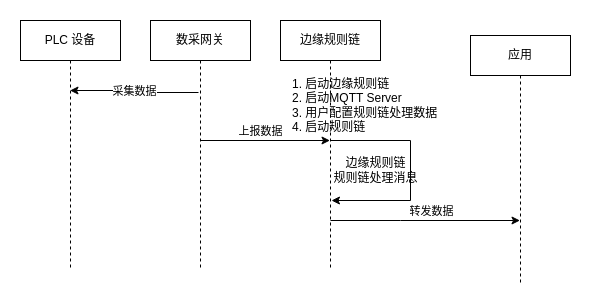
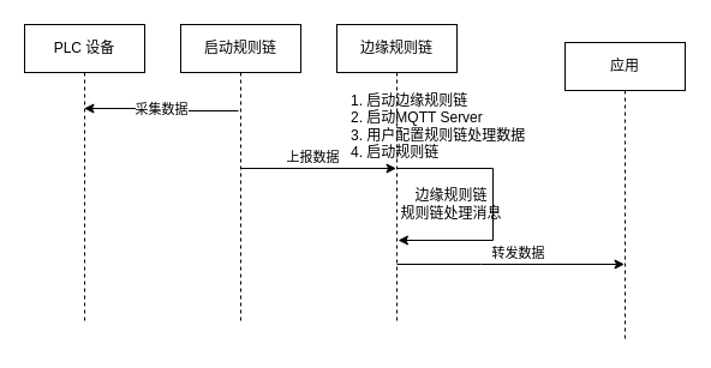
  <mxCell id="0" />
  <mxCell id="1" parent="0" />
  <mxCell id="2" value="PLC 设备" style="shape=umlLifeline;perimeter=lifelinePerimeter;whiteSpace=wrap;html=1;container=1;dropTarget=0;collapsible=0;recursiveResize=0;outlineConnect=0;portConstraint=eastwest;newEdgeStyle={&quot;edgeStyle&quot;:&quot;elbowEdgeStyle&quot;,&quot;elbow&quot;:&quot;vertical&quot;,&quot;curved&quot;:0,&quot;rounded&quot;:0};" vertex="1" parent="1"><mxGeometry x="20" y="20" width="100" height="250" as="geometry" /></mxCell>
  <mxCell id="3" value="采集数据" style="edgeStyle=elbowEdgeStyle;rounded=0;orthogonalLoop=1;jettySize=auto;html=1;elbow=horizontal;curved=0;exitX=0.48;exitY=0.288;exitDx=0;exitDy=0;exitPerimeter=0;" edge="1" parent="1" source="6"><mxGeometry relative="1" as="geometry"><mxPoint x="199.5" y="160" as="sourcePoint" /><mxPoint x="69.5" y="90" as="targetPoint" /></mxGeometry></mxCell>
  <mxCell id="4" style="edgeStyle=elbowEdgeStyle;rounded=0;orthogonalLoop=1;jettySize=auto;html=1;elbow=vertical;curved=0;" edge="1" parent="1"><mxGeometry relative="1" as="geometry"><mxPoint x="199.5" y="140" as="sourcePoint" /><mxPoint x="329.5" y="140" as="targetPoint" /></mxGeometry></mxCell>
  <mxCell id="5" value="上报数据" style="edgeLabel;html=1;align=center;verticalAlign=middle;resizable=0;points=[];" vertex="1" connectable="0" parent="4"><mxGeometry x="0.315" y="2" relative="1" as="geometry"><mxPoint x="-25" y="-8" as="offset" /></mxGeometry></mxCell>
- <mxCell id="6" value="数采网关" style="shape=umlLifeline;perimeter=lifelinePerimeter;whiteSpace=wrap;html=1;container=1;dropTarget=0;collapsible=0;recursiveResize=0;outlineConnect=0;portConstraint=eastwest;newEdgeStyle={&quot;edgeStyle&quot;:&quot;elbowEdgeStyle&quot;,&quot;elbow&quot;:&quot;vertical&quot;,&quot;curved&quot;:0,&quot;rounded&quot;:0};" vertex="1" parent="1"><mxGeometry x="150" y="20" width="100" height="250" as="geometry" /></mxCell>
+ <mxCell id="6" value="启动规则链" style="shape=umlLifeline;perimeter=lifelinePerimeter;whiteSpace=wrap;html=1;container=1;dropTarget=0;collapsible=0;recursiveResize=0;outlineConnect=0;portConstraint=eastwest;newEdgeStyle={&quot;edgeStyle&quot;:&quot;elbowEdgeStyle&quot;,&quot;elbow&quot;:&quot;vertical&quot;,&quot;curved&quot;:0,&quot;rounded&quot;:0};" vertex="1" parent="1"><mxGeometry x="150" y="20" width="100" height="250" as="geometry" /></mxCell>
  <mxCell id="7" value="边缘规则链" style="shape=umlLifeline;perimeter=lifelinePerimeter;whiteSpace=wrap;html=1;container=1;dropTarget=0;collapsible=0;recursiveResize=0;outlineConnect=0;portConstraint=eastwest;newEdgeStyle={&quot;edgeStyle&quot;:&quot;elbowEdgeStyle&quot;,&quot;elbow&quot;:&quot;vertical&quot;,&quot;curved&quot;:0,&quot;rounded&quot;:0};" vertex="1" parent="1"><mxGeometry x="280" y="20" width="100" height="250" as="geometry" /></mxCell>
  <mxCell id="8" value="1. 启动边缘规则链&lt;div&gt;2. 启动MQTT Server&lt;/div&gt;&lt;div&gt;&lt;span style=&quot;background-color: initial;&quot;&gt;3. 用户配置规则链处理数据&lt;/span&gt;&lt;/div&gt;&lt;div&gt;&lt;span style=&quot;background-color: initial;&quot;&gt;4. 启动规则链&lt;/span&gt;&lt;/div&gt;" style="text;html=1;align=left;verticalAlign=middle;resizable=0;points=[];autosize=1;strokeColor=none;fillColor=none;" vertex="1" parent="1"><mxGeometry x="290" y="70" width="170" height="70" as="geometry" /></mxCell>
  <mxCell id="9" style="edgeStyle=orthogonalEdgeStyle;rounded=0;orthogonalLoop=1;jettySize=auto;html=1;" edge="1" parent="1"><mxGeometry relative="1" as="geometry"><mxPoint x="331" y="200" as="targetPoint" /><mxPoint x="330" y="140" as="sourcePoint" /><Array as="points"><mxPoint x="410" y="140" /><mxPoint x="410" y="200" /><mxPoint x="331" y="200" /></Array></mxGeometry></mxCell>
  <mxCell id="10" value="边缘规则链&lt;div&gt;规则链处理消息&lt;/div&gt;" style="text;html=1;align=center;verticalAlign=middle;resizable=0;points=[];autosize=1;strokeColor=none;fillColor=none;" vertex="1" parent="1"><mxGeometry x="310" y="150" width="130" height="40" as="geometry" /></mxCell>
  <mxCell id="11" value="应用" style="shape=umlLifeline;perimeter=lifelinePerimeter;whiteSpace=wrap;html=1;container=1;dropTarget=0;collapsible=0;recursiveResize=0;outlineConnect=0;portConstraint=eastwest;newEdgeStyle={&quot;edgeStyle&quot;:&quot;elbowEdgeStyle&quot;,&quot;elbow&quot;:&quot;vertical&quot;,&quot;curved&quot;:0,&quot;rounded&quot;:0};" vertex="1" parent="1"><mxGeometry x="470" y="35" width="100" height="250" as="geometry" /></mxCell>
  <mxCell id="12" style="edgeStyle=elbowEdgeStyle;rounded=0;orthogonalLoop=1;jettySize=auto;html=1;elbow=vertical;curved=0;" edge="1" parent="1" target="11"><mxGeometry relative="1" as="geometry"><mxPoint x="330" y="220" as="sourcePoint" /><mxPoint x="460" y="220" as="targetPoint" /></mxGeometry></mxCell>
  <mxCell id="13" value="转发数据" style="edgeLabel;html=1;align=center;verticalAlign=middle;resizable=0;points=[];" vertex="1" connectable="0" parent="12"><mxGeometry x="0.315" y="2" relative="1" as="geometry"><mxPoint x="-25" y="-8" as="offset" /></mxGeometry></mxCell>
